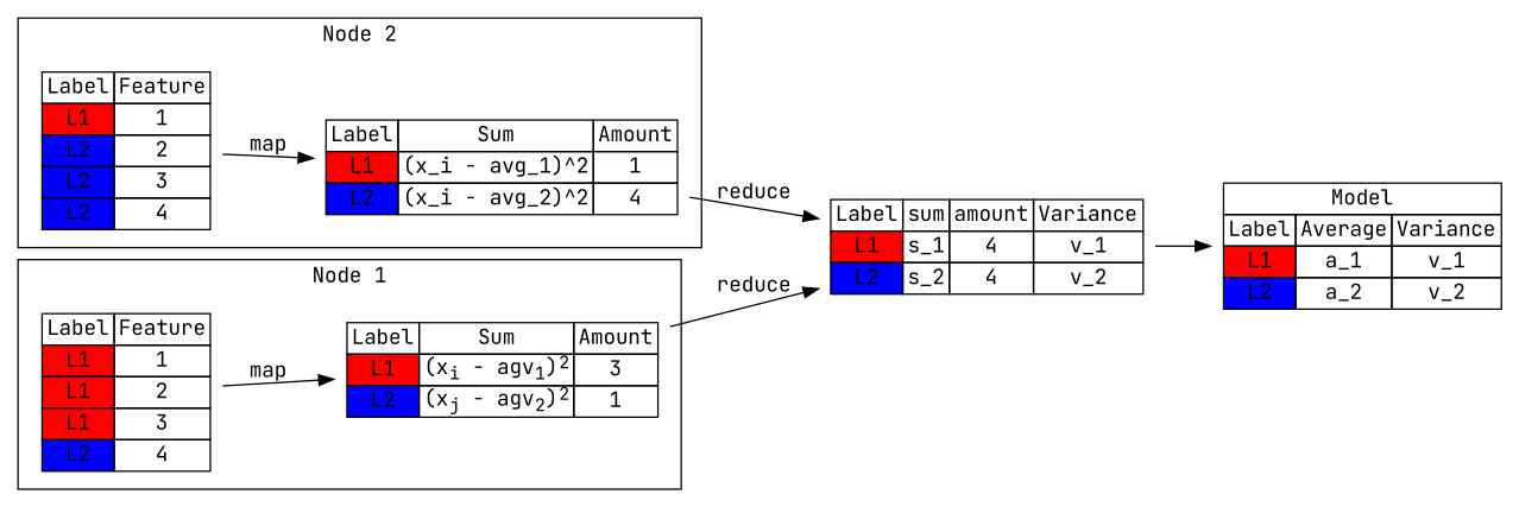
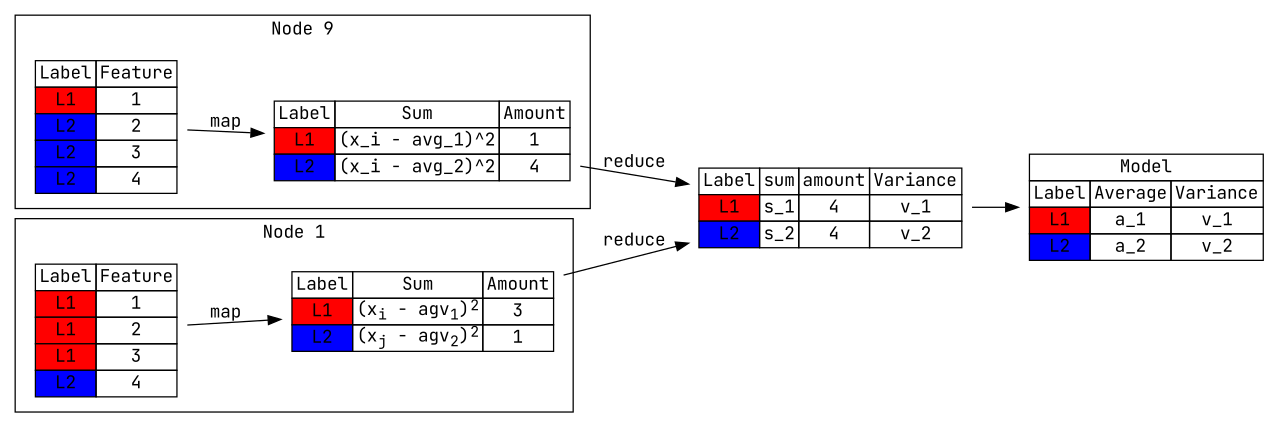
  digraph {
    rankdir=LR
    fontname="JetBrains Mono"
    node [shape=plaintext fontname="JetBrains Mono"]
    edge [fontname="JetBrains Mono"]
    n1 [label=< <TABLE BORDER="0" CELLBORDER="1" CELLSPACING="0">   <TR><TD>Label</TD><TD>Feature</TD></TR>   <TR><TD BGCOLOR="red">L1</TD><TD>1</TD></TR>   <TR><TD BGCOLOR="blue">L2</TD><TD>2</TD></TR>   <TR><TD BGCOLOR="blue">L2</TD><TD>3</TD></TR>   <TR><TD BGCOLOR="blue">L2</TD><TD>4</TD></TR> </TABLE>>]
    n2 [label=< <TABLE BORDER="0" CELLBORDER="1" CELLSPACING="0">   <TR><TD>Label</TD><TD>Sum</TD><TD>Amount</TD></TR>   <TR><TD BGCOLOR="red">L1</TD><TD>(x_i - avg_1)^2</TD><TD>1</TD></TR>   <TR><TD BGCOLOR="blue">L2</TD><TD>(x_i - avg_2)^2</TD><TD>4</TD></TR> </TABLE>>]
    n3 [label=< <TABLE BORDER="0" CELLBORDER="1" CELLSPACING="0">   <TR><TD>Label</TD><TD>Feature</TD></TR>   <TR><TD BGCOLOR="red">L1</TD><TD>1</TD></TR>   <TR><TD BGCOLOR="red">L1</TD><TD>2</TD></TR>   <TR><TD BGCOLOR="red">L1</TD><TD>3</TD></TR>   <TR><TD BGCOLOR="blue">L2</TD><TD>4</TD></TR> </TABLE>>]
    n4 [label=< <TABLE BORDER="0" CELLBORDER="1" CELLSPACING="0">   <TR><TD>Label</TD><TD>Sum</TD><TD>Amount</TD></TR>   <TR><TD BGCOLOR="red" >L1</TD><TD>(x<sub>i</sub> - agv<sub>1</sub>)<sup>2</sup></TD><TD>3</TD></TR>   <TR><TD BGCOLOR="blue">L2</TD><TD>(x<sub>j</sub> - agv<sub>2</sub>)<sup>2</sup></TD><TD>1</TD></TR> </TABLE>>]
    n5 [label=< <TABLE BORDER="0" CELLBORDER="1" CELLSPACING="0">   <TR><TD>Label</TD><TD>sum</TD><TD>amount</TD><TD>Variance</TD></TR>   <TR><TD BGCOLOR="red">L1</TD><TD>s_1</TD><TD>4</TD><TD>v_1</TD></TR>   <TR><TD BGCOLOR="blue">L2</TD><TD>s_2</TD><TD>4</TD><TD>v_2</TD></TR> </TABLE>>]
    n6 [label=< <TABLE BORDER="0" CELLBORDER="1" CELLSPACING="0">   <TR><TD colspan="3">Model</TD></TR>   <TR><TD>Label</TD><TD>Average</TD><TD>Variance</TD></TR>   <TR><TD BGCOLOR="red">L1</TD><TD>a_1</TD><TD>v_1</TD></TR>   <TR><TD BGCOLOR="blue">L2</TD><TD>a_2</TD><TD>v_2</TD></TR> </TABLE>>]
    subgraph cluster_1 {
-     label="Node 2"
+     label="Node 9"
      n1
      n2
    }
    subgraph cluster_2 {
      label="Node 1"
      n3
      n4
    }
    n1 -> n2 [label=map]
    n2 -> n5 [label=reduce]
    n3 -> n4 [label=map]
    n4 -> n5 [label=reduce]
    n5 -> n6
  }
